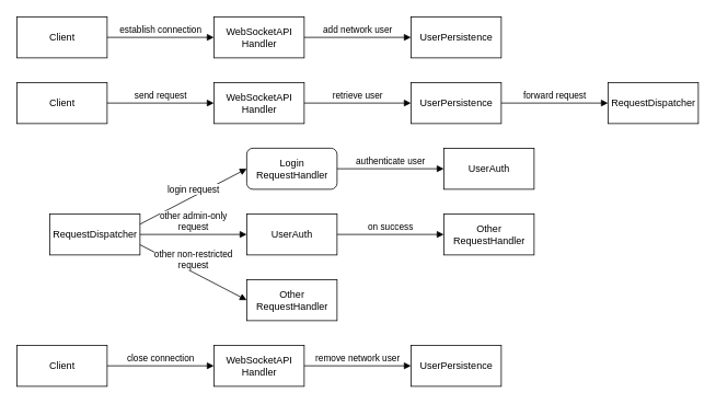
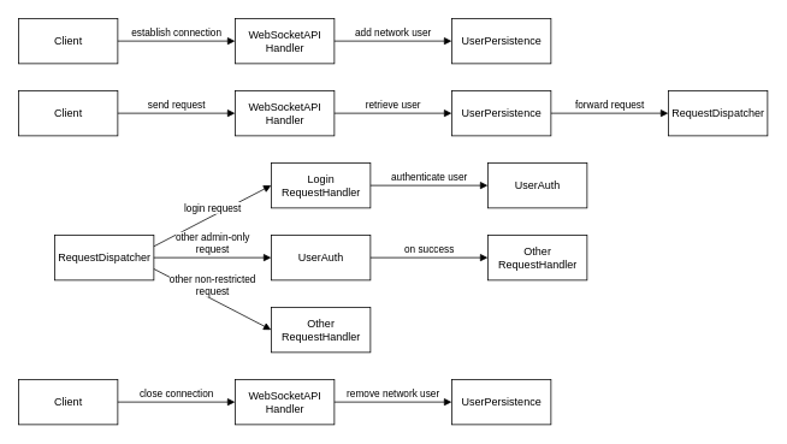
  <mxCell id="0" />
  <mxCell id="1" parent="0" />
  <mxCell id="2" value="Client" style="html=1;" vertex="1" parent="1"><mxGeometry y="20" width="110" height="50" as="geometry" x="20" /></mxCell>
  <mxCell id="3" value="&lt;div&gt;WebSocketAPI&lt;/div&gt;&lt;div&gt;Handler&lt;/div&gt;" style="html=1;" vertex="1" parent="1"><mxGeometry x="260" y="20" width="110" height="50" as="geometry" /></mxCell>
  <mxCell id="4" value="establish connection" style="html=1;verticalAlign=bottom;endArrow=block;rounded=0;exitX=1;exitY=0.5;exitDx=0;exitDy=0;entryX=0;entryY=0.5;entryDx=0;entryDy=0;" edge="1" parent="1" source="2" target="3"><mxGeometry width="80" relative="1" as="geometry"><mxPoint x="320" y="290" as="sourcePoint" /><mxPoint x="400" y="290" as="targetPoint" /></mxGeometry></mxCell>
  <mxCell id="5" value="RequestDispatcher" style="html=1;" vertex="1" parent="1"><mxGeometry x="740" y="100" width="110" height="50" as="geometry" /></mxCell>
  <mxCell id="6" value="UserPersistence" style="html=1;" vertex="1" parent="1"><mxGeometry x="500" y="20" width="110" height="50" as="geometry" /></mxCell>
  <mxCell id="7" value="add network user" style="html=1;verticalAlign=bottom;endArrow=block;rounded=0;exitX=1;exitY=0.5;exitDx=0;exitDy=0;entryX=0;entryY=0.5;entryDx=0;entryDy=0;" edge="1" parent="1" source="3" target="6"><mxGeometry width="80" relative="1" as="geometry"><mxPoint x="360" y="300" as="sourcePoint" /><mxPoint x="440" y="300" as="targetPoint" /></mxGeometry></mxCell>
  <mxCell id="8" value="Client" style="html=1;" vertex="1" parent="1"><mxGeometry y="100" width="110" height="50" as="geometry" x="20" /></mxCell>
  <mxCell id="9" value="&lt;div&gt;WebSocketAPI&lt;/div&gt;&lt;div&gt;Handler&lt;/div&gt;" style="html=1;" vertex="1" parent="1"><mxGeometry x="260" y="100" width="110" height="50" as="geometry" /></mxCell>
  <mxCell id="10" value="send request" style="html=1;verticalAlign=bottom;endArrow=block;rounded=0;exitX=1;exitY=0.5;exitDx=0;exitDy=0;entryX=0;entryY=0.5;entryDx=0;entryDy=0;" edge="1" parent="1" source="8" target="9"><mxGeometry width="80" relative="1" as="geometry"><mxPoint x="320" y="370" as="sourcePoint" /><mxPoint x="400" y="370" as="targetPoint" /></mxGeometry></mxCell>
  <mxCell id="11" value="UserPersistence" style="html=1;" vertex="1" parent="1"><mxGeometry x="500" y="100" width="110" height="50" as="geometry" /></mxCell>
  <mxCell id="12" value="retrieve user" style="html=1;verticalAlign=bottom;endArrow=block;rounded=0;exitX=1;exitY=0.5;exitDx=0;exitDy=0;entryX=0;entryY=0.5;entryDx=0;entryDy=0;" edge="1" parent="1" source="9" target="11"><mxGeometry width="80" relative="1" as="geometry"><mxPoint x="360" y="380" as="sourcePoint" /><mxPoint x="440" y="380" as="targetPoint" /></mxGeometry></mxCell>
  <mxCell id="13" value="forward request" style="html=1;verticalAlign=bottom;endArrow=block;rounded=0;entryX=0;entryY=0.5;entryDx=0;entryDy=0;exitX=1;exitY=0.5;exitDx=0;exitDy=0;" edge="1" parent="1" source="11" target="5"><mxGeometry width="80" relative="1" as="geometry"><mxPoint x="610" y="125" as="sourcePoint" /><mxPoint x="1000" y="210" as="targetPoint" /></mxGeometry></mxCell>
  <mxCell id="14" value="Client" style="html=1;" vertex="1" parent="1"><mxGeometry y="420" width="110" height="50" as="geometry" x="20" /></mxCell>
  <mxCell id="15" value="&lt;div&gt;WebSocketAPI&lt;/div&gt;&lt;div&gt;Handler&lt;/div&gt;" style="html=1;" vertex="1" parent="1"><mxGeometry x="260" y="420" width="110" height="50" as="geometry" /></mxCell>
  <mxCell id="16" value="close connection" style="html=1;verticalAlign=bottom;endArrow=block;rounded=0;exitX=1;exitY=0.5;exitDx=0;exitDy=0;entryX=0;entryY=0.5;entryDx=0;entryDy=0;" edge="1" parent="1" source="14" target="15"><mxGeometry width="80" relative="1" as="geometry"><mxPoint x="320" y="690" as="sourcePoint" /><mxPoint x="400" y="690" as="targetPoint" /></mxGeometry></mxCell>
  <mxCell id="17" value="UserPersistence" style="html=1;" vertex="1" parent="1"><mxGeometry x="500" y="420" width="110" height="50" as="geometry" /></mxCell>
  <mxCell id="18" value="remove network user" style="html=1;verticalAlign=bottom;endArrow=block;rounded=0;exitX=1;exitY=0.5;exitDx=0;exitDy=0;entryX=0;entryY=0.5;entryDx=0;entryDy=0;" edge="1" parent="1" source="15" target="17"><mxGeometry width="80" relative="1" as="geometry"><mxPoint x="360" y="700" as="sourcePoint" /><mxPoint x="440" y="700" as="targetPoint" /></mxGeometry></mxCell>
  <mxCell id="19" value="RequestDispatcher" style="html=1;" vertex="1" parent="1"><mxGeometry x="60" y="260" width="110" height="50" as="geometry" /></mxCell>
- <mxCell id="20" value="&lt;div&gt;Login&lt;/div&gt;&lt;div&gt;RequestHandler&lt;br&gt;&lt;/div&gt;" style="html=1;rounded=1;" vertex="1" parent="1"><mxGeometry x="300" y="180" width="110" height="50" as="geometry" /></mxCell>
+ <mxCell id="20" value="&lt;div&gt;Login&lt;/div&gt;&lt;div&gt;RequestHandler&lt;br&gt;&lt;/div&gt;" style="html=1;" vertex="1" parent="1"><mxGeometry x="300" y="180" width="110" height="50" as="geometry" /></mxCell>
  <mxCell id="21" value="&lt;div&gt;Other&lt;/div&gt;&lt;div&gt;RequestHandler&lt;br&gt;&lt;/div&gt;" style="html=1;" vertex="1" parent="1"><mxGeometry x="540" y="260" width="110" height="50" as="geometry" /></mxCell>
  <mxCell id="22" value="login request" style="html=1;verticalAlign=bottom;endArrow=block;rounded=0;exitX=1;exitY=0.25;exitDx=0;exitDy=0;entryX=0;entryY=0.5;entryDx=0;entryDy=0;" edge="1" parent="1" source="19" target="20"><mxGeometry width="80" relative="1" as="geometry"><mxPoint x="580" y="15" as="sourcePoint" /><mxPoint x="260" y="165" as="targetPoint" /></mxGeometry></mxCell>
  <mxCell id="23" value="UserAuth" style="html=1;" vertex="1" parent="1"><mxGeometry x="540" y="180" width="110" height="50" as="geometry" /></mxCell>
  <mxCell id="24" value="authenticate user" style="html=1;verticalAlign=bottom;endArrow=block;rounded=0;entryX=0;entryY=0.5;entryDx=0;entryDy=0;exitX=1;exitY=0.5;exitDx=0;exitDy=0;" edge="1" parent="1" source="20" target="23"><mxGeometry width="80" relative="1" as="geometry"><mxPoint x="220" y="201.25" as="sourcePoint" /><mxPoint x="310" y="173.75" as="targetPoint" /></mxGeometry></mxCell>
  <mxCell id="25" value="&lt;div&gt;other admin-only &lt;br&gt;&lt;/div&gt;&lt;div&gt;request&lt;/div&gt;" style="html=1;verticalAlign=bottom;endArrow=block;rounded=0;exitX=1;exitY=0.5;exitDx=0;exitDy=0;entryX=0;entryY=0.5;entryDx=0;entryDy=0;" edge="1" parent="1" source="19" target="26"><mxGeometry width="80" relative="1" as="geometry"><mxPoint x="180" y="202.5" as="sourcePoint" /><mxPoint x="300" y="287.5" as="targetPoint" /></mxGeometry></mxCell>
  <mxCell id="26" value="UserAuth" style="html=1;" vertex="1" parent="1"><mxGeometry x="300" y="260" width="110" height="50" as="geometry" /></mxCell>
  <mxCell id="27" value="on success" style="html=1;verticalAlign=bottom;endArrow=block;rounded=0;exitX=1;exitY=0.5;exitDx=0;exitDy=0;entryX=0;entryY=0.5;entryDx=0;entryDy=0;" edge="1" parent="1" source="26" target="21"><mxGeometry width="80" relative="1" as="geometry"><mxPoint x="390" y="220" as="sourcePoint" /><mxPoint x="470" y="220" as="targetPoint" /></mxGeometry></mxCell>
  <mxCell id="28" value="&lt;div&gt;Other&lt;/div&gt;&lt;div&gt;RequestHandler&lt;br&gt;&lt;/div&gt;" style="html=1;" vertex="1" parent="1"><mxGeometry x="300" y="340" width="110" height="50" as="geometry" /></mxCell>
  <mxCell id="29" value="&lt;div&gt;other non-restricted&lt;/div&gt;&lt;div&gt;request&lt;br&gt;&lt;/div&gt;" style="html=1;verticalAlign=bottom;endArrow=block;rounded=0;exitX=1;exitY=0.75;exitDx=0;exitDy=0;entryX=0;entryY=0.5;entryDx=0;entryDy=0;" edge="1" parent="1" target="28" source="19"><mxGeometry width="80" relative="1" as="geometry"><mxPoint x="170" y="365" as="sourcePoint" /><mxPoint x="230" y="300" as="targetPoint" /></mxGeometry></mxCell>
